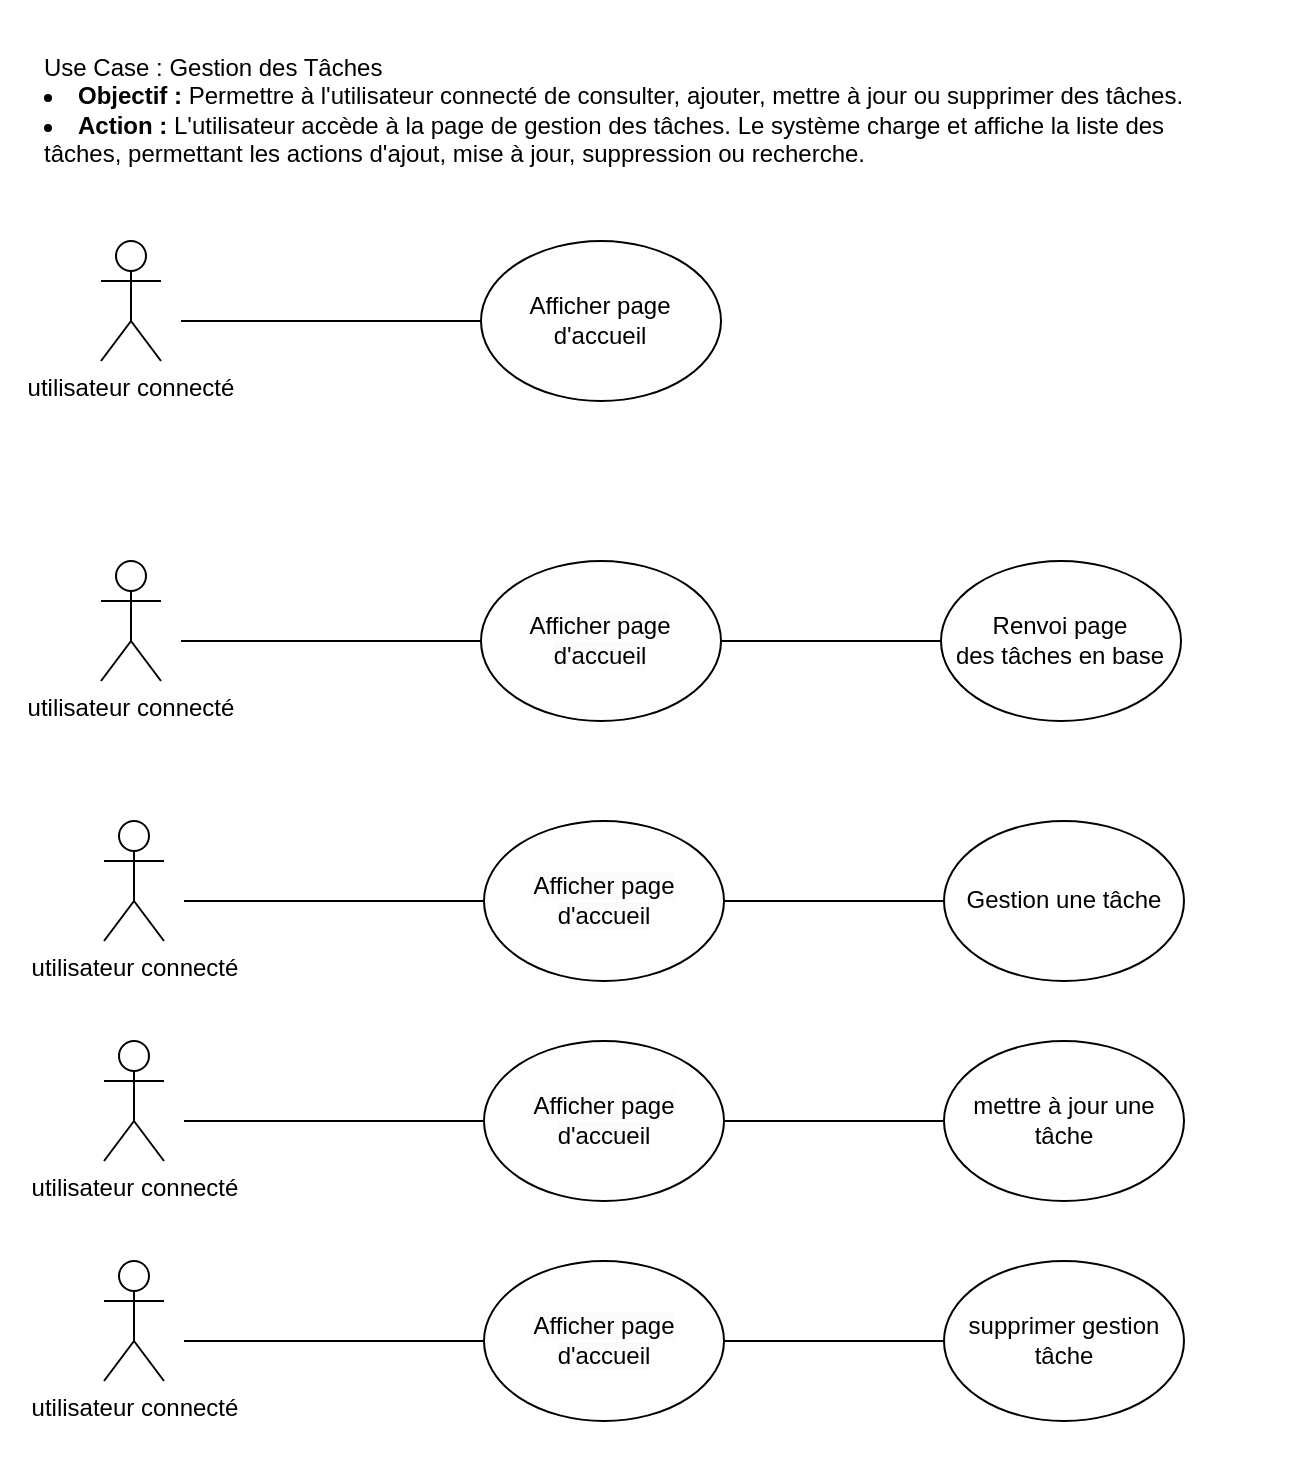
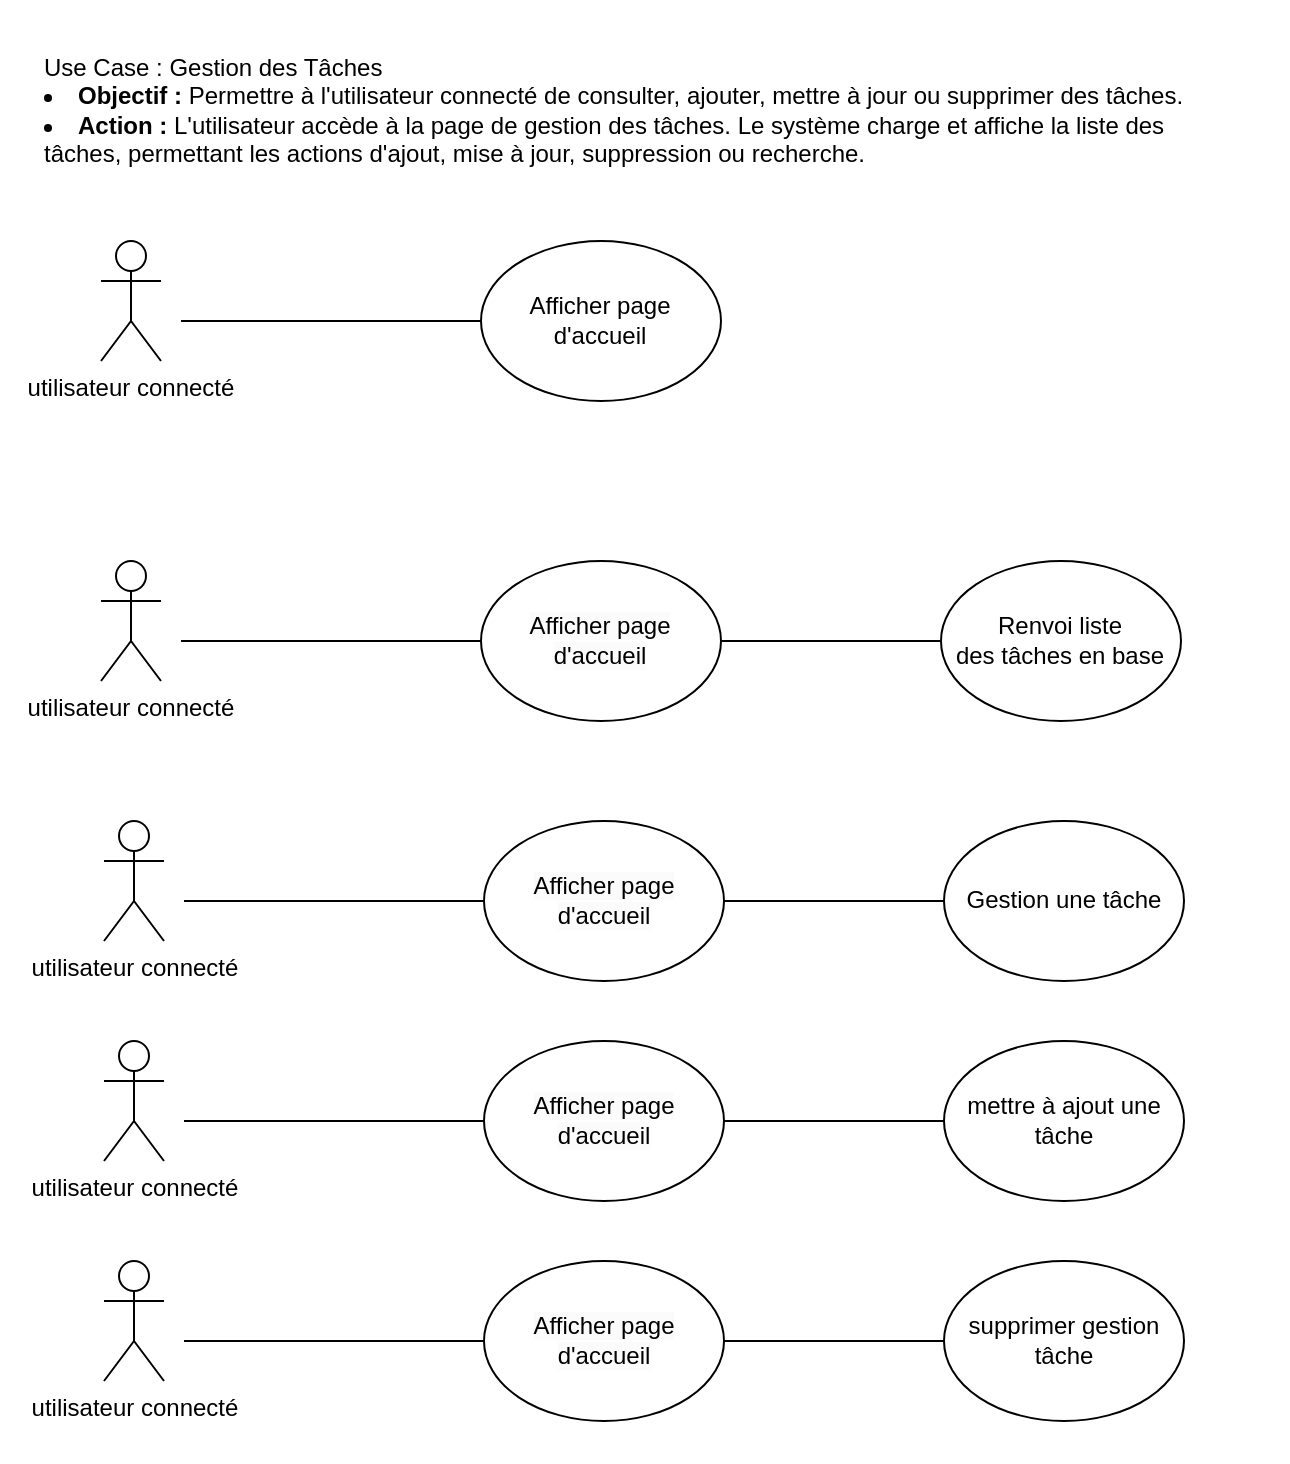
  <mxCell id="0" />
  <mxCell id="1" parent="0" />
  <mxCell id="2" value="utilisateur connecté" style="shape=umlActor;verticalLabelPosition=bottom;verticalAlign=top;html=1;outlineConnect=0;" vertex="1" parent="1"><mxGeometry x="50" y="120" width="30" height="60" as="geometry" /></mxCell>
  <mxCell id="3" value="" style="endArrow=none;html=1;rounded=0;" edge="1" parent="1"><mxGeometry width="50" height="50" relative="1" as="geometry"><mxPoint x="90" y="160" as="sourcePoint" /><mxPoint x="240" y="160" as="targetPoint" /></mxGeometry></mxCell>
  <mxCell id="4" value="Afficher page d'accueil" style="ellipse;whiteSpace=wrap;html=1;" vertex="1" parent="1"><mxGeometry x="240" y="120" width="120" height="80" as="geometry" /></mxCell>
  <mxCell id="5" value="utilisateur connecté" style="shape=umlActor;verticalLabelPosition=bottom;verticalAlign=top;html=1;outlineConnect=0;" vertex="1" parent="1"><mxGeometry x="50" y="280" width="30" height="60" as="geometry" /></mxCell>
  <mxCell id="6" value="" style="endArrow=none;html=1;rounded=0;" edge="1" parent="1"><mxGeometry width="50" height="50" relative="1" as="geometry"><mxPoint x="90" y="320" as="sourcePoint" /><mxPoint x="240" y="320" as="targetPoint" /></mxGeometry></mxCell>
  <mxCell id="7" value="&lt;span style=&quot;color: rgb(0, 0, 0); font-family: Helvetica; font-size: 12px; font-style: normal; font-variant-ligatures: normal; font-variant-caps: normal; font-weight: 400; letter-spacing: normal; orphans: 2; text-align: center; text-indent: 0px; text-transform: none; widows: 2; word-spacing: 0px; -webkit-text-stroke-width: 0px; white-space: normal; background-color: rgb(251, 251, 251); text-decoration-thickness: initial; text-decoration-style: initial; text-decoration-color: initial; display: inline !important; float: none;&quot;&gt;Afficher page d'accueil&lt;/span&gt;" style="ellipse;whiteSpace=wrap;html=1;" vertex="1" parent="1"><mxGeometry x="240" y="280" width="120" height="80" as="geometry" /></mxCell>
  <mxCell id="8" value="" style="endArrow=none;html=1;rounded=0;" edge="1" parent="1"><mxGeometry width="50" height="50" relative="1" as="geometry"><mxPoint x="360" y="320" as="sourcePoint" /><mxPoint x="470" y="320" as="targetPoint" /></mxGeometry></mxCell>
- <mxCell id="9" value="Renvoi page des&amp;nbsp;tâches en base" style="ellipse;whiteSpace=wrap;html=1;" vertex="1" parent="1"><mxGeometry x="470" y="280" width="120" height="80" as="geometry" /></mxCell>
+ <mxCell id="9" value="Renvoi liste des&amp;nbsp;tâches en base" style="ellipse;whiteSpace=wrap;html=1;" vertex="1" parent="1"><mxGeometry x="470" y="280" width="120" height="80" as="geometry" /></mxCell>
  <mxCell id="10" value="Use Case : Gestion des Tâches&lt;div&gt;&lt;li&gt;&lt;strong&gt;Objectif :&lt;/strong&gt;&amp;nbsp;Permettre à l'utilisateur connecté de consulter, ajouter, mettre à jour ou supprimer des tâches.&lt;/li&gt;&lt;li&gt;&lt;strong&gt;Action :&lt;/strong&gt;&amp;nbsp;L'utilisateur accède à la page de gestion des tâches. Le système charge et affiche la liste des tâches, permettant les actions d'ajout, mise à jour, suppression ou recherche.&lt;/li&gt;&lt;/div&gt;" style="text;whiteSpace=wrap;html=1;" vertex="1" parent="1"><mxGeometry x="20" y="20" width="603" height="90" as="geometry" /></mxCell>
  <mxCell id="11" value="utilisateur connecté" style="shape=umlActor;verticalLabelPosition=bottom;verticalAlign=top;html=1;outlineConnect=0;" vertex="1" parent="1"><mxGeometry x="51.5" y="410" width="30" height="60" as="geometry" /></mxCell>
  <mxCell id="12" value="" style="endArrow=none;html=1;rounded=0;" edge="1" parent="1"><mxGeometry width="50" height="50" relative="1" as="geometry"><mxPoint x="91.5" y="450" as="sourcePoint" /><mxPoint x="241.5" y="450" as="targetPoint" /></mxGeometry></mxCell>
  <mxCell id="13" value="&lt;span style=&quot;color: rgb(0, 0, 0); font-family: Helvetica; font-size: 12px; font-style: normal; font-variant-ligatures: normal; font-variant-caps: normal; font-weight: 400; letter-spacing: normal; orphans: 2; text-align: center; text-indent: 0px; text-transform: none; widows: 2; word-spacing: 0px; -webkit-text-stroke-width: 0px; white-space: normal; background-color: rgb(251, 251, 251); text-decoration-thickness: initial; text-decoration-style: initial; text-decoration-color: initial; display: inline !important; float: none;&quot;&gt;Afficher page d'accueil&lt;/span&gt;" style="ellipse;whiteSpace=wrap;html=1;" vertex="1" parent="1"><mxGeometry x="241.5" y="410" width="120" height="80" as="geometry" /></mxCell>
  <mxCell id="14" value="" style="endArrow=none;html=1;rounded=0;" edge="1" parent="1"><mxGeometry width="50" height="50" relative="1" as="geometry"><mxPoint x="361.5" y="450" as="sourcePoint" /><mxPoint x="471.5" y="450" as="targetPoint" /></mxGeometry></mxCell>
  <mxCell id="15" value="&lt;span style=&quot;text-align: left;&quot;&gt;Gestion&lt;/span&gt;&amp;nbsp;une tâche" style="ellipse;whiteSpace=wrap;html=1;" vertex="1" parent="1"><mxGeometry x="471.5" y="410" width="120" height="80" as="geometry" /></mxCell>
  <mxCell id="16" value="utilisateur connecté" style="shape=umlActor;verticalLabelPosition=bottom;verticalAlign=top;html=1;outlineConnect=0;" vertex="1" parent="1"><mxGeometry x="51.5" y="520" width="30" height="60" as="geometry" /></mxCell>
  <mxCell id="17" value="" style="endArrow=none;html=1;rounded=0;" edge="1" parent="1"><mxGeometry width="50" height="50" relative="1" as="geometry"><mxPoint x="91.5" y="560" as="sourcePoint" /><mxPoint x="241.5" y="560" as="targetPoint" /></mxGeometry></mxCell>
  <mxCell id="18" value="&lt;span style=&quot;color: rgb(0, 0, 0); font-family: Helvetica; font-size: 12px; font-style: normal; font-variant-ligatures: normal; font-variant-caps: normal; font-weight: 400; letter-spacing: normal; orphans: 2; text-align: center; text-indent: 0px; text-transform: none; widows: 2; word-spacing: 0px; -webkit-text-stroke-width: 0px; white-space: normal; background-color: rgb(251, 251, 251); text-decoration-thickness: initial; text-decoration-style: initial; text-decoration-color: initial; display: inline !important; float: none;&quot;&gt;Afficher page d'accueil&lt;/span&gt;" style="ellipse;whiteSpace=wrap;html=1;" vertex="1" parent="1"><mxGeometry x="241.5" y="520" width="120" height="80" as="geometry" /></mxCell>
  <mxCell id="19" value="" style="endArrow=none;html=1;rounded=0;" edge="1" parent="1"><mxGeometry width="50" height="50" relative="1" as="geometry"><mxPoint x="361.5" y="560" as="sourcePoint" /><mxPoint x="471.5" y="560" as="targetPoint" /></mxGeometry></mxCell>
- <mxCell id="20" value="&lt;span style=&quot;text-align: left;&quot;&gt;mettre à jour&amp;nbsp;&lt;/span&gt;une tâche" style="ellipse;whiteSpace=wrap;html=1;" vertex="1" parent="1"><mxGeometry x="471.5" y="520" width="120" height="80" as="geometry" /></mxCell>
+ <mxCell id="20" value="&lt;span style=&quot;text-align: left;&quot;&gt;mettre à ajout&amp;nbsp;&lt;/span&gt;une tâche" style="ellipse;whiteSpace=wrap;html=1;" vertex="1" parent="1"><mxGeometry x="471.5" y="520" width="120" height="80" as="geometry" /></mxCell>
  <mxCell id="21" value="utilisateur connecté" style="shape=umlActor;verticalLabelPosition=bottom;verticalAlign=top;html=1;outlineConnect=0;" vertex="1" parent="1"><mxGeometry x="51.5" y="630" width="30" height="60" as="geometry" /></mxCell>
  <mxCell id="22" value="" style="endArrow=none;html=1;rounded=0;" edge="1" parent="1"><mxGeometry width="50" height="50" relative="1" as="geometry"><mxPoint x="91.5" y="670" as="sourcePoint" /><mxPoint x="241.5" y="670" as="targetPoint" /></mxGeometry></mxCell>
  <mxCell id="23" value="&lt;span style=&quot;color: rgb(0, 0, 0); font-family: Helvetica; font-size: 12px; font-style: normal; font-variant-ligatures: normal; font-variant-caps: normal; font-weight: 400; letter-spacing: normal; orphans: 2; text-align: center; text-indent: 0px; text-transform: none; widows: 2; word-spacing: 0px; -webkit-text-stroke-width: 0px; white-space: normal; background-color: rgb(251, 251, 251); text-decoration-thickness: initial; text-decoration-style: initial; text-decoration-color: initial; display: inline !important; float: none;&quot;&gt;Afficher page d'accueil&lt;/span&gt;" style="ellipse;whiteSpace=wrap;html=1;" vertex="1" parent="1"><mxGeometry x="241.5" y="630" width="120" height="80" as="geometry" /></mxCell>
  <mxCell id="24" value="" style="endArrow=none;html=1;rounded=0;" edge="1" parent="1"><mxGeometry width="50" height="50" relative="1" as="geometry"><mxPoint x="361.5" y="670" as="sourcePoint" /><mxPoint x="471.5" y="670" as="targetPoint" /></mxGeometry></mxCell>
  <mxCell id="25" value="&lt;span style=&quot;text-align: left;&quot;&gt;supprimer&lt;/span&gt;&lt;span style=&quot;text-align: left;&quot;&gt;&amp;nbsp;&lt;/span&gt;gestion tâche" style="ellipse;whiteSpace=wrap;html=1;" vertex="1" parent="1"><mxGeometry x="471.5" y="630" width="120" height="80" as="geometry" /></mxCell>
